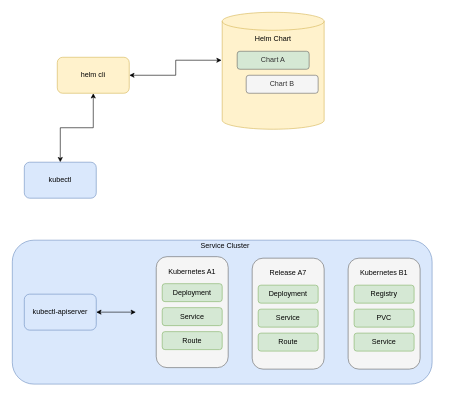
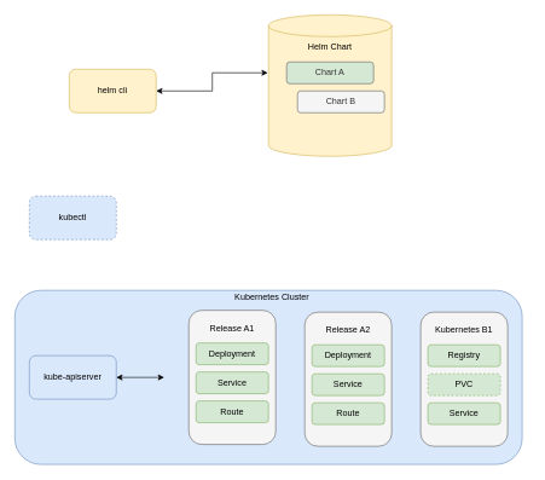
  <mxCell id="0" />
  <mxCell id="1" parent="0" />
  <mxCell id="2" value="" style="rounded=1;whiteSpace=wrap;html=1;fillColor=#dae8fc;strokeColor=#6c8ebf;" vertex="1" parent="1"><mxGeometry x="20" y="400" width="700" height="240" as="geometry" /></mxCell>
  <mxCell id="3" style="edgeStyle=orthogonalEdgeStyle;rounded=0;orthogonalLoop=1;jettySize=auto;html=1;exitX=1;exitY=0.5;exitDx=0;exitDy=0;entryX=-0.006;entryY=0.41;entryDx=0;entryDy=0;startArrow=classic;startFill=1;entryPerimeter=0;" edge="1" parent="1" source="5" target="29"><mxGeometry relative="1" as="geometry"><mxPoint x="240" y="100" as="targetPoint" /></mxGeometry></mxCell>
- <mxCell id="4" style="edgeStyle=orthogonalEdgeStyle;rounded=0;orthogonalLoop=1;jettySize=auto;html=1;exitX=0.5;exitY=1;exitDx=0;exitDy=0;entryX=0.5;entryY=0;entryDx=0;entryDy=0;startArrow=classic;startFill=1;" edge="1" parent="1" source="5" target="6"><mxGeometry relative="1" as="geometry" /></mxCell>
  <mxCell id="5" value="helm cli" style="rounded=1;whiteSpace=wrap;html=1;fillColor=#fff2cc;strokeColor=#d6b656;" vertex="1" parent="1"><mxGeometry x="95" y="95" width="120" height="60" as="geometry" /></mxCell>
- <mxCell id="6" value="kubectl" style="rounded=1;whiteSpace=wrap;html=1;fillColor=#dae8fc;strokeColor=#6c8ebf;" vertex="1" parent="1"><mxGeometry x="40" y="270" width="120" height="60" as="geometry" /></mxCell>
+ <mxCell id="6" value="kubectl" style="rounded=1;whiteSpace=wrap;html=1;fillColor=#dae8fc;strokeColor=#6c8ebf;dashed=1;" vertex="1" parent="1"><mxGeometry x="40" y="270" width="120" height="60" as="geometry" /></mxCell>
  <mxCell id="7" style="edgeStyle=orthogonalEdgeStyle;rounded=0;orthogonalLoop=1;jettySize=auto;html=1;exitX=1;exitY=0.5;exitDx=0;exitDy=0;startArrow=classic;startFill=1;" edge="1" parent="1" source="8"><mxGeometry relative="1" as="geometry"><mxPoint x="160" y="527" as="sourcePoint" /><mxPoint x="226" y="520" as="targetPoint" /><Array as="points"><mxPoint x="226" y="520" /></Array></mxGeometry></mxCell>
- <mxCell id="8" value="kubectl-apiserver" style="rounded=1;whiteSpace=wrap;html=1;fillColor=#dae8fc;strokeColor=#6c8ebf;" vertex="1" parent="1"><mxGeometry x="40" y="490" width="120" height="60" as="geometry" /></mxCell>
+ <mxCell id="8" value="kube-apiserver" style="rounded=1;whiteSpace=wrap;html=1;fillColor=#dae8fc;strokeColor=#6c8ebf;" vertex="1" parent="1"><mxGeometry x="40" y="490" width="120" height="60" as="geometry" /></mxCell>
  <mxCell id="9" value="" style="group" vertex="1" connectable="0" parent="1"><mxGeometry x="260" y="427.5" width="120" height="185" as="geometry" /></mxCell>
  <mxCell id="10" value="" style="rounded=1;whiteSpace=wrap;html=1;fillColor=#f5f5f5;strokeColor=#666666;fontColor=#333333;" vertex="1" parent="9"><mxGeometry width="120" height="185" as="geometry" /></mxCell>
- <mxCell id="11" value="Kubernetes A1" style="text;html=1;strokeColor=none;fillColor=none;align=center;verticalAlign=middle;whiteSpace=wrap;rounded=0;" vertex="1" parent="9"><mxGeometry y="15" width="120" height="20" as="geometry" /></mxCell>
+ <mxCell id="11" value="Release A1" style="text;html=1;strokeColor=none;fillColor=none;align=center;verticalAlign=middle;whiteSpace=wrap;rounded=0;" vertex="1" parent="9"><mxGeometry y="15" width="120" height="20" as="geometry" /></mxCell>
  <mxCell id="12" value="Deployment" style="rounded=1;whiteSpace=wrap;html=1;fillColor=#d5e8d4;strokeColor=#82b366;" vertex="1" parent="9"><mxGeometry x="10" y="45" width="100" height="30" as="geometry" /></mxCell>
  <mxCell id="13" value="Service" style="rounded=1;whiteSpace=wrap;html=1;fillColor=#d5e8d4;strokeColor=#82b366;" vertex="1" parent="9"><mxGeometry x="10" y="85" width="100" height="30" as="geometry" /></mxCell>
  <mxCell id="14" value="Route" style="rounded=1;whiteSpace=wrap;html=1;fillColor=#d5e8d4;strokeColor=#82b366;" vertex="1" parent="9"><mxGeometry x="10" y="125" width="100" height="30" as="geometry" /></mxCell>
  <mxCell id="15" value="" style="group" vertex="1" connectable="0" parent="1"><mxGeometry x="420" y="430" width="120" height="185" as="geometry" /></mxCell>
  <mxCell id="16" value="" style="rounded=1;whiteSpace=wrap;html=1;fillColor=#f5f5f5;strokeColor=#666666;fontColor=#333333;" vertex="1" parent="15"><mxGeometry width="120" height="185" as="geometry" /></mxCell>
- <mxCell id="17" value="Release A7" style="text;html=1;strokeColor=none;fillColor=none;align=center;verticalAlign=middle;whiteSpace=wrap;rounded=0;" vertex="1" parent="15"><mxGeometry y="15" width="120" height="20" as="geometry" /></mxCell>
+ <mxCell id="17" value="Release A2" style="text;html=1;strokeColor=none;fillColor=none;align=center;verticalAlign=middle;whiteSpace=wrap;rounded=0;" vertex="1" parent="15"><mxGeometry y="15" width="120" height="20" as="geometry" /></mxCell>
  <mxCell id="18" value="Deployment" style="rounded=1;whiteSpace=wrap;html=1;fillColor=#d5e8d4;strokeColor=#82b366;" vertex="1" parent="15"><mxGeometry x="10" y="45" width="100" height="30" as="geometry" /></mxCell>
  <mxCell id="19" value="Service" style="rounded=1;whiteSpace=wrap;html=1;fillColor=#d5e8d4;strokeColor=#82b366;" vertex="1" parent="15"><mxGeometry x="10" y="85" width="100" height="30" as="geometry" /></mxCell>
  <mxCell id="20" value="Route" style="rounded=1;whiteSpace=wrap;html=1;fillColor=#d5e8d4;strokeColor=#82b366;" vertex="1" parent="15"><mxGeometry x="10" y="125" width="100" height="30" as="geometry" /></mxCell>
  <mxCell id="21" value="" style="group" vertex="1" connectable="0" parent="1"><mxGeometry x="580" y="430" width="120" height="185" as="geometry" /></mxCell>
  <mxCell id="22" value="" style="rounded=1;whiteSpace=wrap;html=1;fillColor=#f5f5f5;strokeColor=#666666;fontColor=#333333;" vertex="1" parent="21"><mxGeometry width="120" height="185" as="geometry" /></mxCell>
  <mxCell id="23" value="Kubernetes B1" style="text;html=1;strokeColor=none;fillColor=none;align=center;verticalAlign=middle;whiteSpace=wrap;rounded=0;" vertex="1" parent="21"><mxGeometry y="15" width="120" height="20" as="geometry" /></mxCell>
  <mxCell id="24" value="Registry" style="rounded=1;whiteSpace=wrap;html=1;fillColor=#d5e8d4;strokeColor=#82b366;" vertex="1" parent="21"><mxGeometry x="10" y="45" width="100" height="30" as="geometry" /></mxCell>
- <mxCell id="25" value="PVC" style="rounded=1;whiteSpace=wrap;html=1;fillColor=#d5e8d4;strokeColor=#82b366;" vertex="1" parent="21"><mxGeometry x="10" y="85" width="100" height="30" as="geometry" /></mxCell>
+ <mxCell id="25" value="PVC" style="rounded=1;whiteSpace=wrap;html=1;fillColor=#d5e8d4;strokeColor=#82b366;dashed=1;" vertex="1" parent="21"><mxGeometry x="10" y="85" width="100" height="30" as="geometry" /></mxCell>
  <mxCell id="26" value="Service" style="rounded=1;whiteSpace=wrap;html=1;fillColor=#d5e8d4;strokeColor=#82b366;" vertex="1" parent="21"><mxGeometry x="10" y="125" width="100" height="30" as="geometry" /></mxCell>
- <mxCell id="27" value="Service Cluster" style="text;html=1;strokeColor=none;fillColor=none;align=center;verticalAlign=middle;whiteSpace=wrap;rounded=0;" vertex="1" parent="1"><mxGeometry x="20" y="400" width="710" height="20" as="geometry" /></mxCell>
+ <mxCell id="27" value="Kubernetes Cluster" style="text;html=1;strokeColor=none;fillColor=none;align=center;verticalAlign=middle;whiteSpace=wrap;rounded=0;" vertex="1" parent="1"><mxGeometry x="20" y="400" width="710" height="20" as="geometry" /></mxCell>
  <mxCell id="28" value="" style="group" vertex="1" connectable="0" parent="1"><mxGeometry x="370" y="20" width="170" height="195" as="geometry" /></mxCell>
  <mxCell id="29" value="" style="shape=cylinder3;whiteSpace=wrap;html=1;boundedLbl=1;backgroundOutline=1;size=15;fillColor=#fff2cc;strokeColor=#d6b656;" vertex="1" parent="28"><mxGeometry width="170" height="195" as="geometry" /></mxCell>
  <mxCell id="30" value="Helm Chart" style="text;html=1;strokeColor=none;fillColor=none;align=center;verticalAlign=middle;whiteSpace=wrap;rounded=0;" vertex="1" parent="28"><mxGeometry y="35" width="170" height="20" as="geometry" /></mxCell>
  <mxCell id="31" value="Chart A" style="rounded=1;whiteSpace=wrap;html=1;fillColor=#d5e8d4;strokeColor=#666666;fontColor=#333333;" vertex="1" parent="28"><mxGeometry x="25" y="65" width="120" height="30" as="geometry" /></mxCell>
  <mxCell id="32" value="Chart B" style="rounded=1;whiteSpace=wrap;html=1;fillColor=#f5f5f5;strokeColor=#666666;fontColor=#333333;" vertex="1" parent="28"><mxGeometry x="40" y="105" width="120" height="30" as="geometry" /></mxCell>
